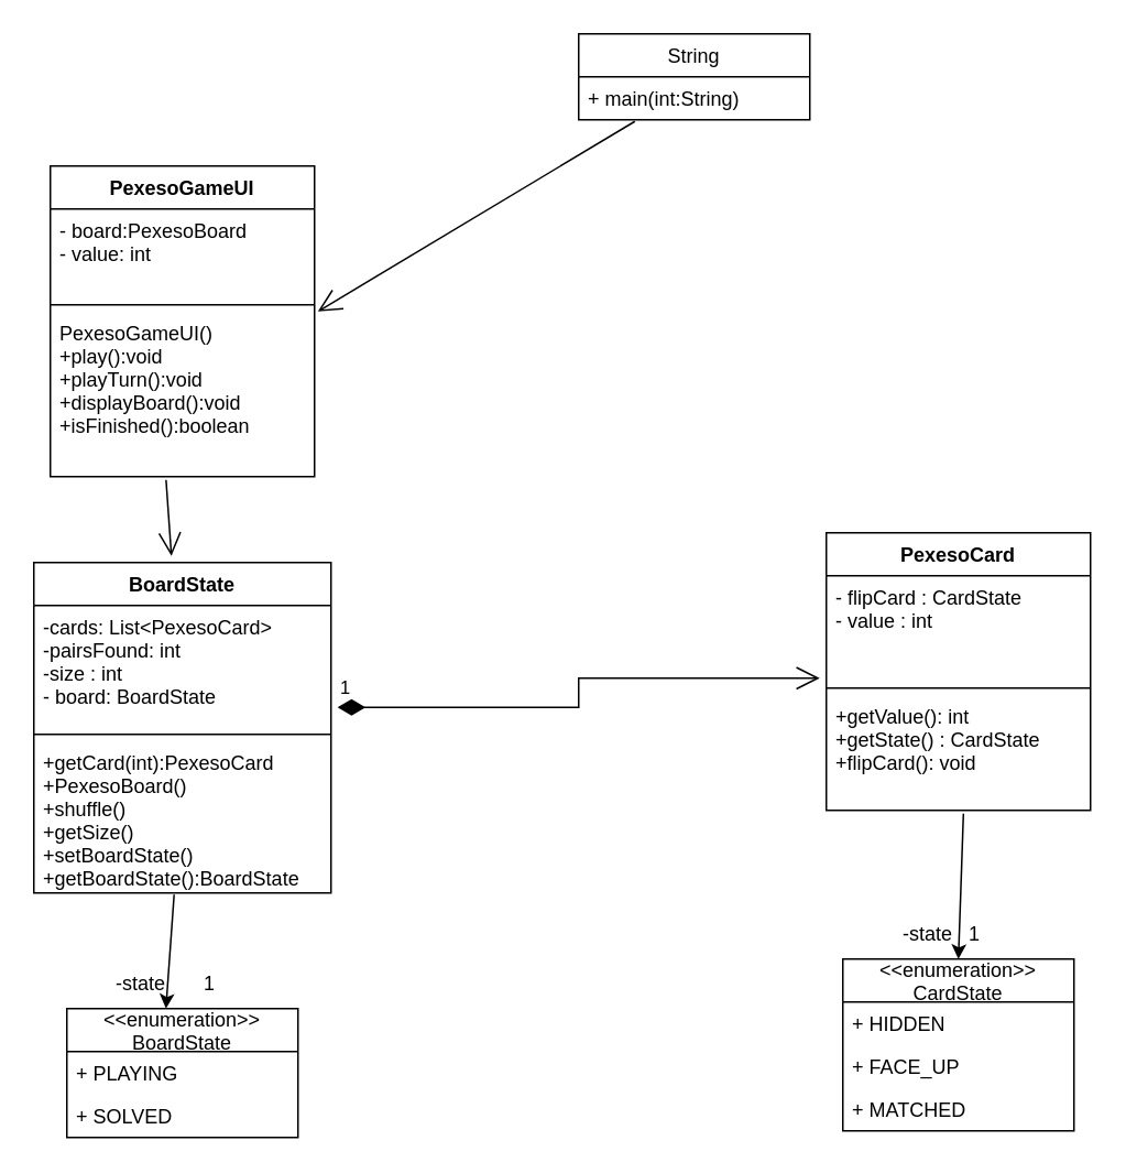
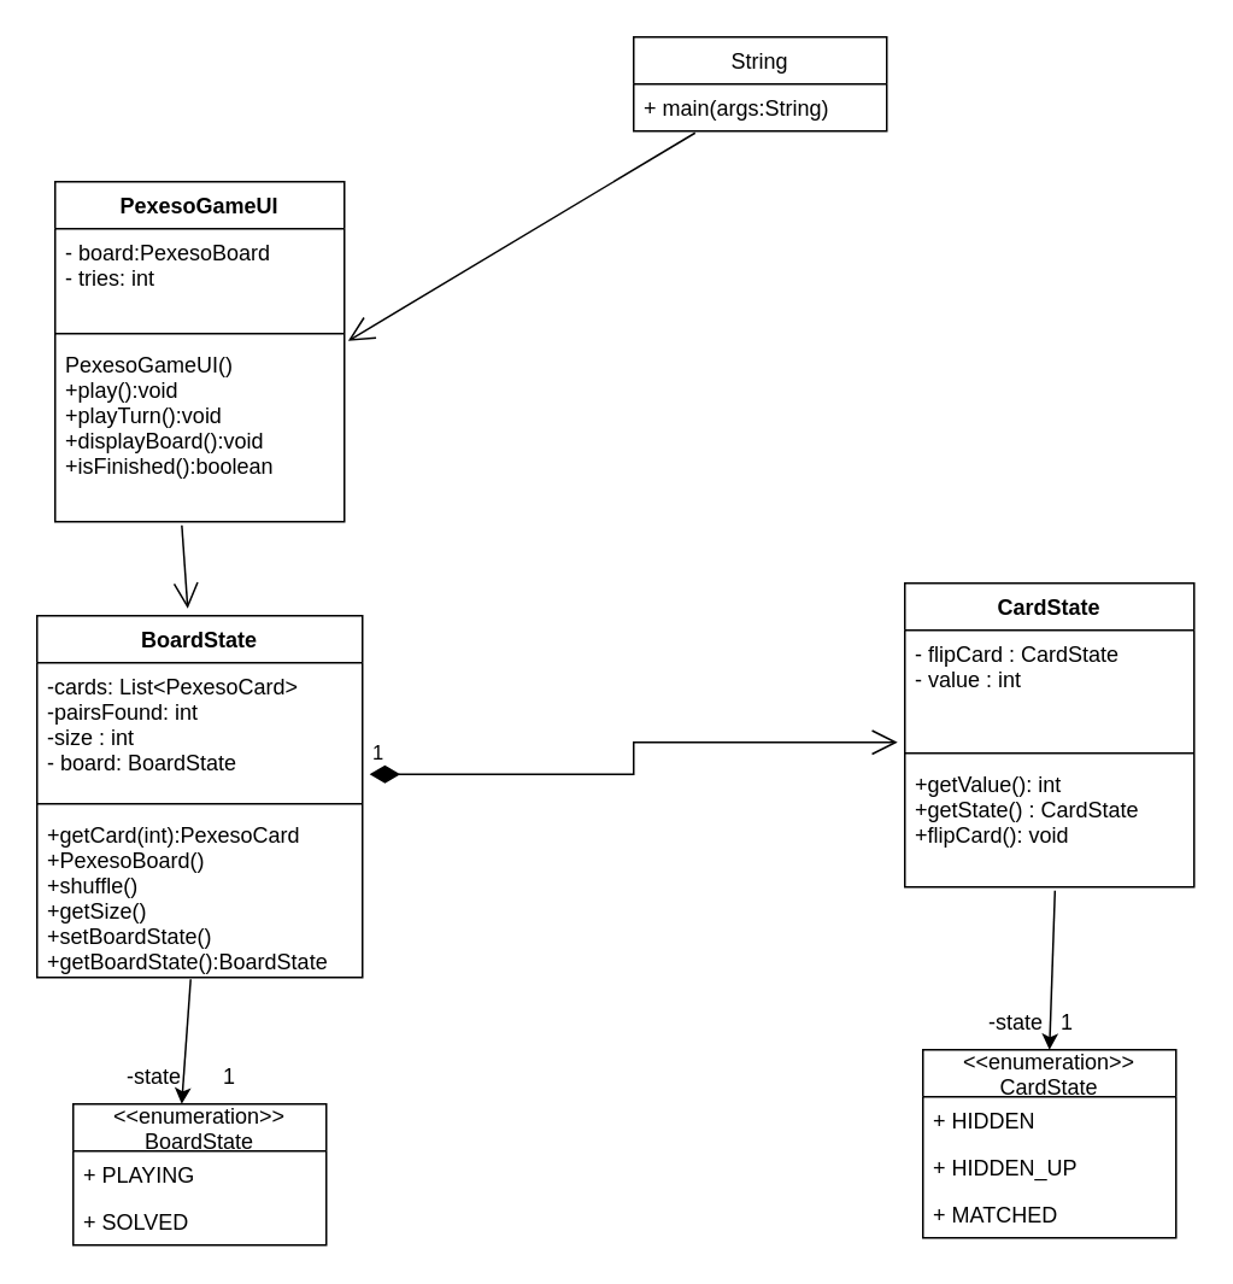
  <mxCell id="0" />
  <mxCell id="1" parent="0" />
  <mxCell id="2" value="BoardState" style="swimlane;fontStyle=1;align=center;verticalAlign=top;childLayout=stackLayout;horizontal=1;startSize=26;horizontalStack=0;resizeParent=1;resizeParentMax=0;resizeLast=0;collapsible=1;marginBottom=0;" parent="1" vertex="1"><mxGeometry x="20" y="340" width="180" height="200" as="geometry" /></mxCell>
  <mxCell id="3" value="-cards: List&lt;PexesoCard&gt;&#10;-pairsFound: int  &#10;-size : int&#10;- board: BoardState" style="text;strokeColor=none;fillColor=none;align=left;verticalAlign=top;spacingLeft=4;spacingRight=4;overflow=hidden;rotatable=0;points=[[0,0.5],[1,0.5]];portConstraint=eastwest;fontColor=#000000;" parent="2" vertex="1"><mxGeometry y="26" width="180" height="74" as="geometry" /></mxCell>
  <mxCell id="4" value="" style="line;strokeWidth=1;fillColor=none;align=left;verticalAlign=middle;spacingTop=-1;spacingLeft=3;spacingRight=3;rotatable=0;labelPosition=right;points=[];portConstraint=eastwest;strokeColor=inherit;" parent="2" vertex="1"><mxGeometry y="100" width="180" height="8" as="geometry" /></mxCell>
  <mxCell id="5" value="+getCard(int):PexesoCard&#10;+PexesoBoard()&#10;+shuffle()&#10;+getSize()&#10;+setBoardState()&#10;+getBoardState():BoardState&#10;" style="text;strokeColor=none;fillColor=none;align=left;verticalAlign=top;spacingLeft=4;spacingRight=4;overflow=hidden;rotatable=0;points=[[0,0.5],[1,0.5]];portConstraint=eastwest;" parent="2" vertex="1"><mxGeometry y="108" width="180" height="92" as="geometry" /></mxCell>
  <mxCell id="6" value="PexesoGameUI" style="swimlane;fontStyle=1;align=center;verticalAlign=top;childLayout=stackLayout;horizontal=1;startSize=26;horizontalStack=0;resizeParent=1;resizeParentMax=0;resizeLast=0;collapsible=1;marginBottom=0;fontColor=#000000;" parent="1" vertex="1"><mxGeometry x="30" y="100" width="160" height="188" as="geometry" /></mxCell>
- <mxCell id="7" value="- board:PexesoBoard&#10;- value: int" style="text;strokeColor=none;fillColor=none;align=left;verticalAlign=top;spacingLeft=4;spacingRight=4;overflow=hidden;rotatable=0;points=[[0,0.5],[1,0.5]];portConstraint=eastwest;fontColor=#000000;" parent="6" vertex="1"><mxGeometry y="26" width="160" height="54" as="geometry" /></mxCell>
+ <mxCell id="7" value="- board:PexesoBoard&#10;- tries: int" style="text;strokeColor=none;fillColor=none;align=left;verticalAlign=top;spacingLeft=4;spacingRight=4;overflow=hidden;rotatable=0;points=[[0,0.5],[1,0.5]];portConstraint=eastwest;fontColor=#000000;" parent="6" vertex="1"><mxGeometry y="26" width="160" height="54" as="geometry" /></mxCell>
  <mxCell id="8" value="" style="line;strokeWidth=1;fillColor=none;align=left;verticalAlign=middle;spacingTop=-1;spacingLeft=3;spacingRight=3;rotatable=0;labelPosition=right;points=[];portConstraint=eastwest;strokeColor=inherit;fontColor=#000000;" parent="6" vertex="1"><mxGeometry y="80" width="160" height="8" as="geometry" /></mxCell>
  <mxCell id="9" value="PexesoGameUI()&#10;+play():void&#10;+playTurn():void&#10;+displayBoard():void&#10;+isFinished():boolean" style="text;strokeColor=none;fillColor=none;align=left;verticalAlign=top;spacingLeft=4;spacingRight=4;overflow=hidden;rotatable=0;points=[[0,0.5],[1,0.5]];portConstraint=eastwest;fontColor=#000000;" parent="6" vertex="1"><mxGeometry y="88" width="160" height="100" as="geometry" /></mxCell>
  <mxCell id="10" value="" style="endArrow=open;endFill=1;endSize=12;html=1;rounded=0;fontColor=#000000;exitX=0.438;exitY=1.02;exitDx=0;exitDy=0;exitPerimeter=0;entryX=0.463;entryY=-0.02;entryDx=0;entryDy=0;entryPerimeter=0;" parent="1" source="9" target="2" edge="1"><mxGeometry width="160" relative="1" as="geometry"><mxPoint x="320" y="420" as="sourcePoint" /><mxPoint x="480" y="420" as="targetPoint" /></mxGeometry></mxCell>
- <mxCell id="11" value="PexesoCard" style="swimlane;fontStyle=1;align=center;verticalAlign=top;childLayout=stackLayout;horizontal=1;startSize=26;horizontalStack=0;resizeParent=1;resizeParentMax=0;resizeLast=0;collapsible=1;marginBottom=0;" parent="1" vertex="1"><mxGeometry x="500" y="322" width="160" height="168" as="geometry" /></mxCell>
+ <mxCell id="11" value="CardState" style="swimlane;fontStyle=1;align=center;verticalAlign=top;childLayout=stackLayout;horizontal=1;startSize=26;horizontalStack=0;resizeParent=1;resizeParentMax=0;resizeLast=0;collapsible=1;marginBottom=0;" parent="1" vertex="1"><mxGeometry x="500" y="322" width="160" height="168" as="geometry" /></mxCell>
  <mxCell id="12" value="- flipCard : CardState&#10;- value : int" style="text;strokeColor=none;fillColor=none;align=left;verticalAlign=top;spacingLeft=4;spacingRight=4;overflow=hidden;rotatable=0;points=[[0,0.5],[1,0.5]];portConstraint=eastwest;" parent="11" vertex="1"><mxGeometry y="26" width="160" height="64" as="geometry" /></mxCell>
  <mxCell id="13" value="" style="line;strokeWidth=1;fillColor=none;align=left;verticalAlign=middle;spacingTop=-1;spacingLeft=3;spacingRight=3;rotatable=0;labelPosition=right;points=[];portConstraint=eastwest;strokeColor=inherit;" parent="11" vertex="1"><mxGeometry y="90" width="160" height="8" as="geometry" /></mxCell>
  <mxCell id="14" value="+getValue(): int&#10;+getState() : CardState&#10;+flipCard(): void" style="text;strokeColor=none;fillColor=none;align=left;verticalAlign=top;spacingLeft=4;spacingRight=4;overflow=hidden;rotatable=0;points=[[0,0.5],[1,0.5]];portConstraint=eastwest;" parent="11" vertex="1"><mxGeometry y="98" width="160" height="70" as="geometry" /></mxCell>
  <mxCell id="15" value="&lt;&lt;enumeration&gt;&gt;&#10;CardState" style="swimlane;fontStyle=0;childLayout=stackLayout;horizontal=1;startSize=26;fillColor=none;horizontalStack=0;resizeParent=1;resizeParentMax=0;resizeLast=0;collapsible=1;marginBottom=0;" parent="1" vertex="1"><mxGeometry x="510" y="580" width="140" height="104" as="geometry" /></mxCell>
  <mxCell id="16" value="+ HIDDEN" style="text;strokeColor=none;fillColor=none;align=left;verticalAlign=top;spacingLeft=4;spacingRight=4;overflow=hidden;rotatable=0;points=[[0,0.5],[1,0.5]];portConstraint=eastwest;" parent="15" vertex="1"><mxGeometry y="26" width="140" height="26" as="geometry" /></mxCell>
- <mxCell id="17" value="+ FACE_UP" style="text;strokeColor=none;fillColor=none;align=left;verticalAlign=top;spacingLeft=4;spacingRight=4;overflow=hidden;rotatable=0;points=[[0,0.5],[1,0.5]];portConstraint=eastwest;" parent="15" vertex="1"><mxGeometry y="52" width="140" height="26" as="geometry" /></mxCell>
+ <mxCell id="17" value="+ HIDDEN_UP" style="text;strokeColor=none;fillColor=none;align=left;verticalAlign=top;spacingLeft=4;spacingRight=4;overflow=hidden;rotatable=0;points=[[0,0.5],[1,0.5]];portConstraint=eastwest;" parent="15" vertex="1"><mxGeometry y="52" width="140" height="26" as="geometry" /></mxCell>
  <mxCell id="18" value="+ MATCHED" style="text;strokeColor=none;fillColor=none;align=left;verticalAlign=top;spacingLeft=4;spacingRight=4;overflow=hidden;rotatable=0;points=[[0,0.5],[1,0.5]];portConstraint=eastwest;" parent="15" vertex="1"><mxGeometry y="78" width="140" height="26" as="geometry" /></mxCell>
  <mxCell id="19" value="" style="endArrow=classic;html=1;rounded=0;exitX=0.519;exitY=1.029;exitDx=0;exitDy=0;exitPerimeter=0;entryX=0.5;entryY=0;entryDx=0;entryDy=0;" parent="1" source="14" target="15" edge="1"><mxGeometry width="50" height="50" relative="1" as="geometry"><mxPoint x="380" y="440" as="sourcePoint" /><mxPoint x="430" y="390" as="targetPoint" /></mxGeometry></mxCell>
  <mxCell id="20" value="-state&amp;nbsp; &amp;nbsp;1" style="text;html=1;strokeColor=none;fillColor=none;align=center;verticalAlign=middle;whiteSpace=wrap;rounded=0;" parent="1" vertex="1"><mxGeometry x="540" y="550" width="60" height="30" as="geometry" /></mxCell>
  <mxCell id="21" value="1" style="endArrow=open;html=1;endSize=12;startArrow=diamondThin;startSize=14;startFill=1;edgeStyle=orthogonalEdgeStyle;align=left;verticalAlign=bottom;rounded=0;exitX=1.022;exitY=0.833;exitDx=0;exitDy=0;exitPerimeter=0;entryX=-0.025;entryY=0.969;entryDx=0;entryDy=0;entryPerimeter=0;" parent="1" source="3" target="12" edge="1"><mxGeometry x="-1" y="3" relative="1" as="geometry"><mxPoint x="320" y="410" as="sourcePoint" /><mxPoint x="480" y="410" as="targetPoint" /></mxGeometry></mxCell>
  <mxCell id="22" value="&lt;&lt;enumeration&gt;&gt;&#10;BoardState" style="swimlane;fontStyle=0;childLayout=stackLayout;horizontal=1;startSize=26;fillColor=none;horizontalStack=0;resizeParent=1;resizeParentMax=0;resizeLast=0;collapsible=1;marginBottom=0;" parent="1" vertex="1"><mxGeometry x="40" y="610" width="140" height="78" as="geometry" /></mxCell>
  <mxCell id="23" value="+ PLAYING" style="text;strokeColor=none;fillColor=none;align=left;verticalAlign=top;spacingLeft=4;spacingRight=4;overflow=hidden;rotatable=0;points=[[0,0.5],[1,0.5]];portConstraint=eastwest;" parent="22" vertex="1"><mxGeometry y="26" width="140" height="26" as="geometry" /></mxCell>
  <mxCell id="24" value="+ SOLVED" style="text;strokeColor=none;fillColor=none;align=left;verticalAlign=top;spacingLeft=4;spacingRight=4;overflow=hidden;rotatable=0;points=[[0,0.5],[1,0.5]];portConstraint=eastwest;" parent="22" vertex="1"><mxGeometry y="52" width="140" height="26" as="geometry" /></mxCell>
  <mxCell id="25" value="-state&amp;nbsp; &amp;nbsp; &amp;nbsp; &amp;nbsp;1" style="text;html=1;strokeColor=none;fillColor=none;align=center;verticalAlign=middle;whiteSpace=wrap;rounded=0;" parent="1" vertex="1"><mxGeometry x="60" y="580" width="80" height="30" as="geometry" /></mxCell>
  <mxCell id="26" value="" style="endArrow=classic;html=1;rounded=0;exitX=0.472;exitY=1.011;exitDx=0;exitDy=0;exitPerimeter=0;entryX=0.5;entryY=1;entryDx=0;entryDy=0;" parent="1" source="5" target="25" edge="1"><mxGeometry width="50" height="50" relative="1" as="geometry"><mxPoint x="101.5" y="490" as="sourcePoint" /><mxPoint x="98.5" y="578" as="targetPoint" /></mxGeometry></mxCell>
  <mxCell id="27" value="" style="endArrow=open;endFill=1;endSize=12;html=1;rounded=0;exitX=0.243;exitY=1.038;exitDx=0;exitDy=0;exitPerimeter=0;entryX=1.013;entryY=0;entryDx=0;entryDy=0;entryPerimeter=0;" parent="1" source="29" target="9" edge="1"><mxGeometry width="160" relative="1" as="geometry"><mxPoint x="348.04" y="165.01" as="sourcePoint" /><mxPoint x="490" y="159.5" as="targetPoint" /></mxGeometry></mxCell>
  <mxCell id="28" value="String" style="swimlane;fontStyle=0;childLayout=stackLayout;horizontal=1;startSize=26;fillColor=none;horizontalStack=0;resizeParent=1;resizeParentMax=0;resizeLast=0;collapsible=1;marginBottom=0;labelBackgroundColor=#FFFFFF;" parent="1" vertex="1"><mxGeometry x="350" y="20" width="140" height="52" as="geometry" /></mxCell>
- <mxCell id="29" value="+ main(int:String)" style="text;strokeColor=none;fillColor=none;align=left;verticalAlign=top;spacingLeft=4;spacingRight=4;overflow=hidden;rotatable=0;points=[[0,0.5],[1,0.5]];portConstraint=eastwest;" parent="28" vertex="1"><mxGeometry y="26" width="140" height="26" as="geometry" /></mxCell>
+ <mxCell id="29" value="+ main(args:String)" style="text;strokeColor=none;fillColor=none;align=left;verticalAlign=top;spacingLeft=4;spacingRight=4;overflow=hidden;rotatable=0;points=[[0,0.5],[1,0.5]];portConstraint=eastwest;" parent="28" vertex="1"><mxGeometry y="26" width="140" height="26" as="geometry" /></mxCell>
